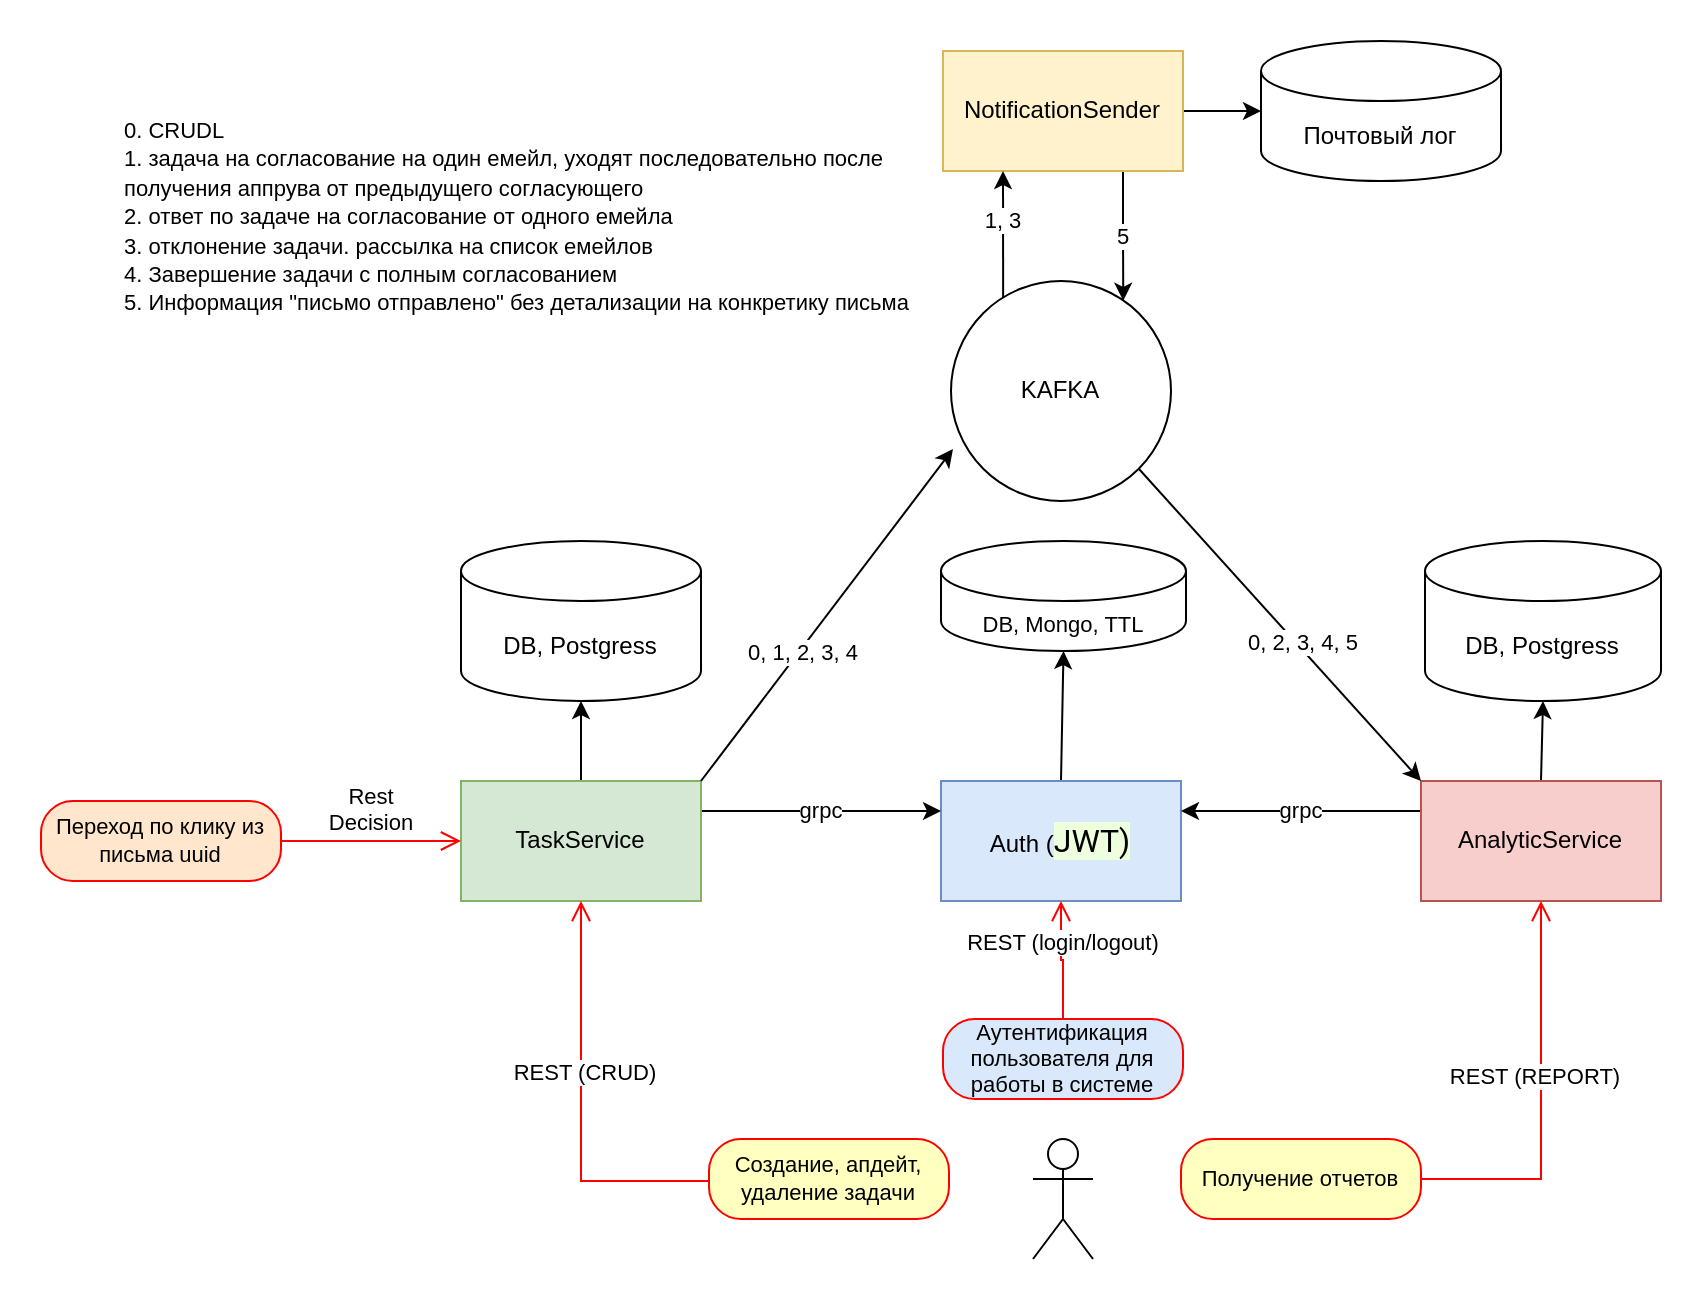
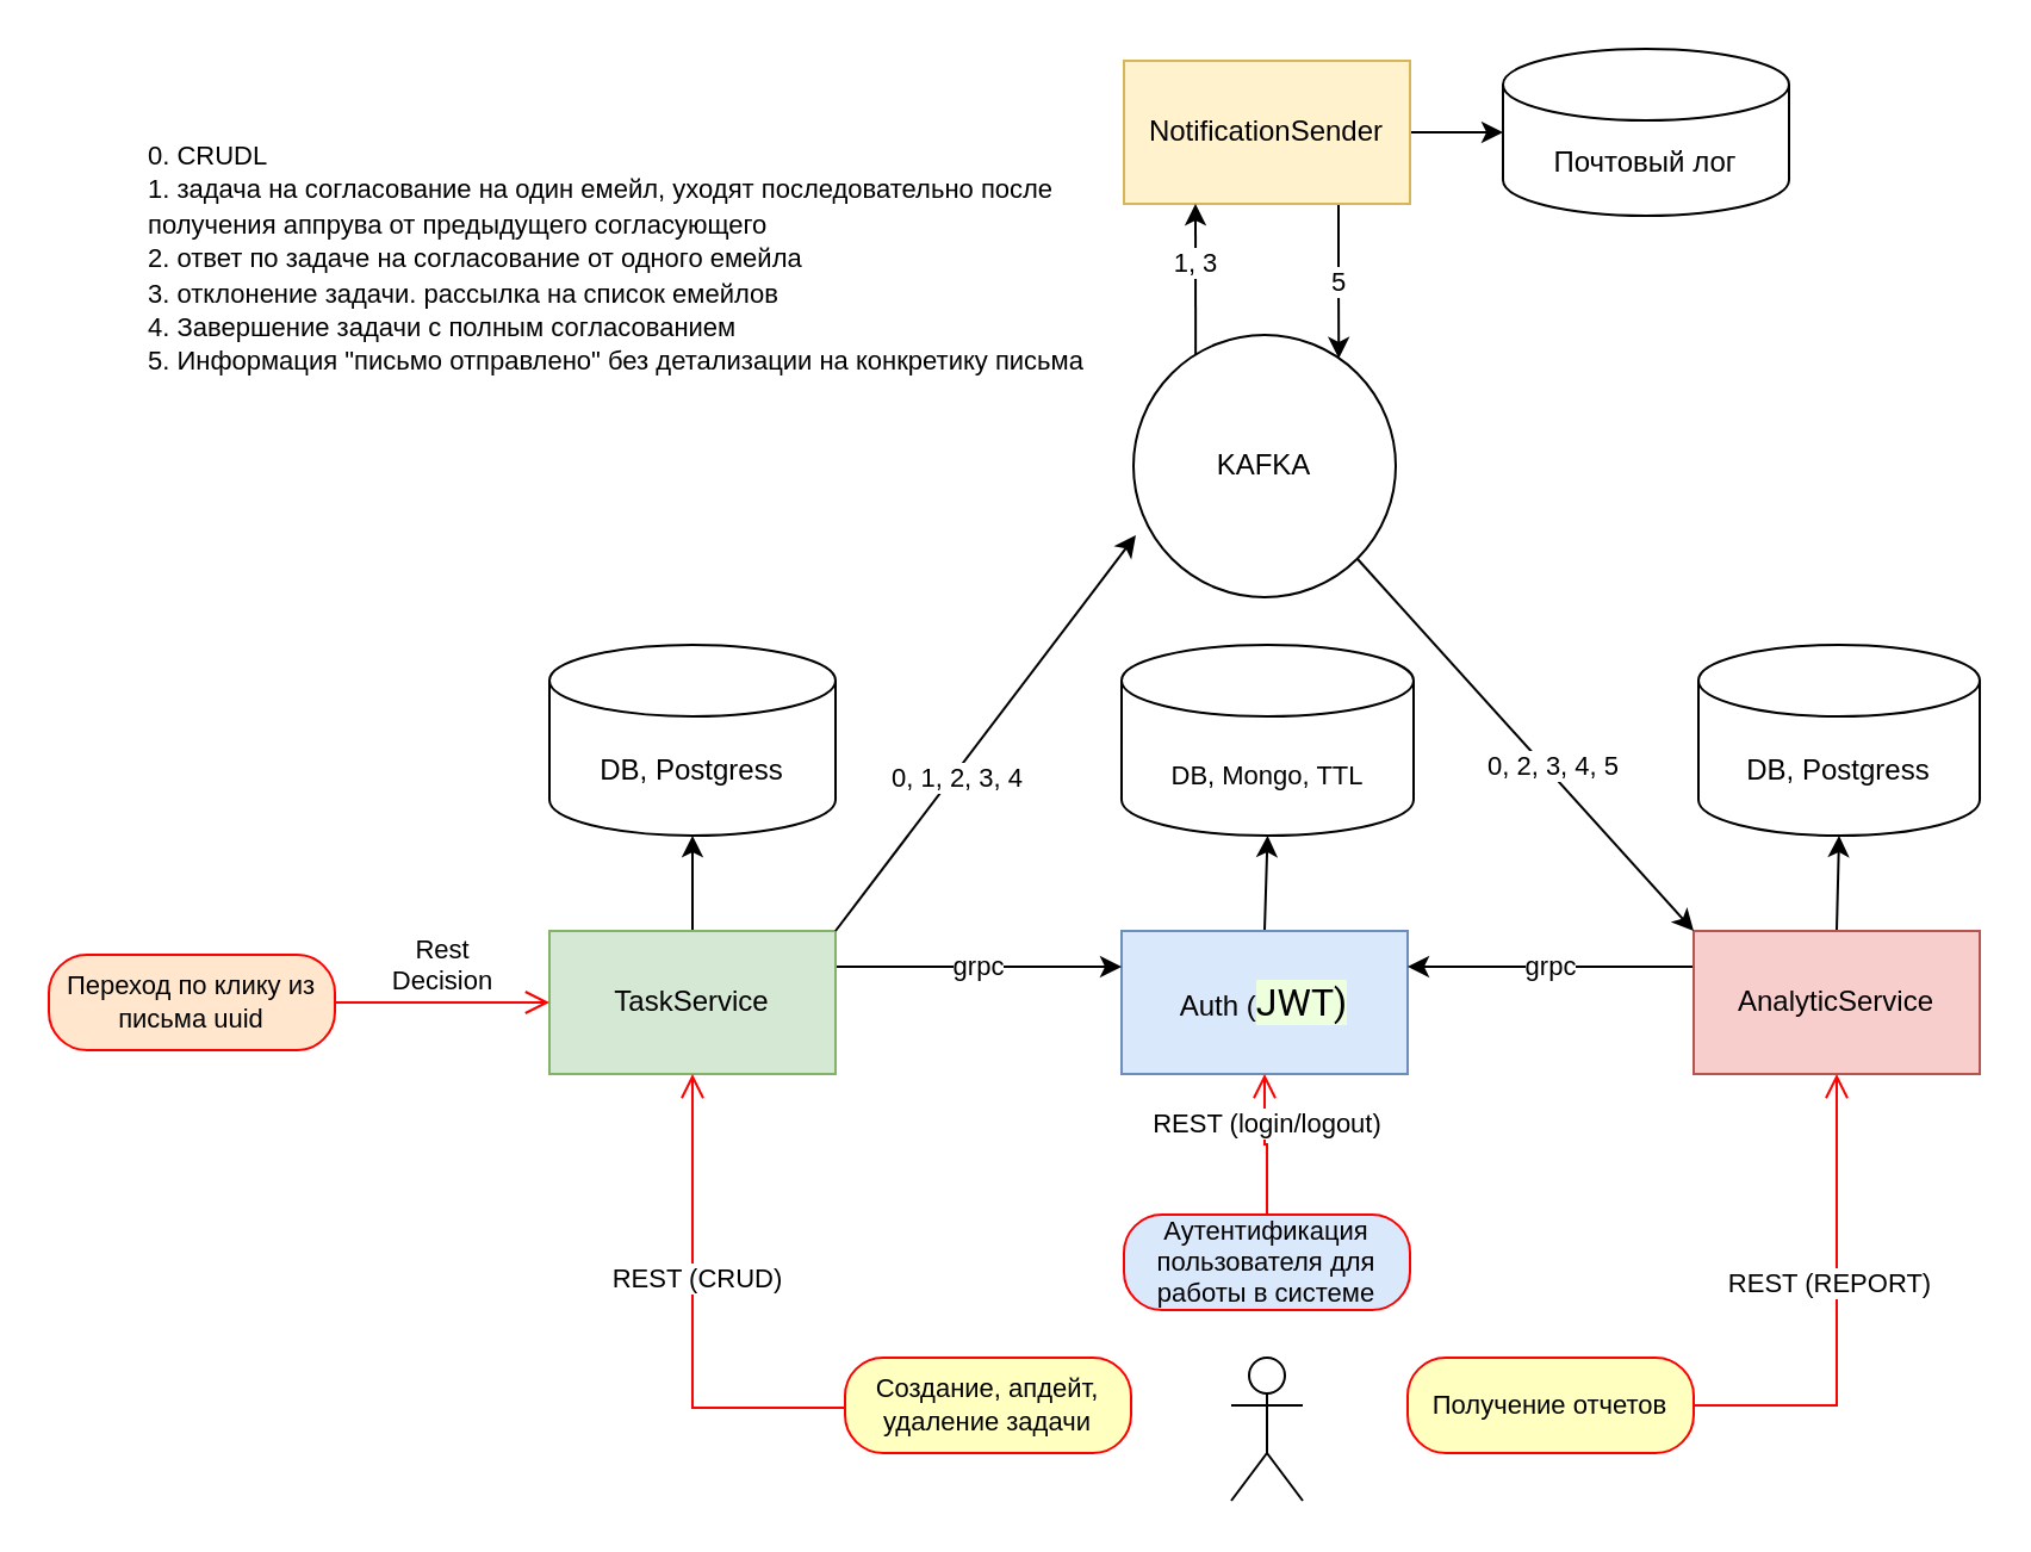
  <mxCell id="0" />
  <mxCell id="1" parent="0" />
  <mxCell id="2" style="edgeStyle=none;rounded=0;orthogonalLoop=1;jettySize=auto;html=1;exitX=0.5;exitY=0;exitDx=0;exitDy=0;entryX=0.5;entryY=1;entryDx=0;entryDy=0;entryPerimeter=0;fontSize=11;" parent="1" source="3" target="22" edge="1"><mxGeometry relative="1" as="geometry" /></mxCell>
  <mxCell id="3" value="Auth (&lt;span style=&quot;font-family: Roboto, -apple-system, BlinkMacSystemFont, &amp;quot;Apple Color Emoji&amp;quot;, &amp;quot;Segoe UI&amp;quot;, Oxygen, Ubuntu, Cantarell, &amp;quot;Fira Sans&amp;quot;, &amp;quot;Droid Sans&amp;quot;, &amp;quot;Helvetica Neue&amp;quot;, sans-serif; font-size: 16px; text-align: start; background-color: rgb(238, 255, 222);&quot;&gt;JWT)&lt;/span&gt;" style="rounded=0;whiteSpace=wrap;html=1;fillColor=#dae8fc;strokeColor=#6c8ebf;" parent="1" vertex="1"><mxGeometry x="470" y="390" width="120" height="60" as="geometry" /></mxCell>
  <mxCell id="4" style="rounded=0;orthogonalLoop=1;jettySize=auto;html=1;exitX=0.5;exitY=0;exitDx=0;exitDy=0;entryX=0.5;entryY=1;entryDx=0;entryDy=0;entryPerimeter=0;fontSize=11;" parent="1" source="6" target="24" edge="1"><mxGeometry relative="1" as="geometry" /></mxCell>
  <mxCell id="5" value="grpc" style="edgeStyle=orthogonalEdgeStyle;rounded=0;orthogonalLoop=1;jettySize=auto;html=1;exitX=1;exitY=0.25;exitDx=0;exitDy=0;entryX=0;entryY=0.25;entryDx=0;entryDy=0;fontSize=11;" edge="1" parent="1" source="6" target="3"><mxGeometry relative="1" as="geometry" /></mxCell>
  <mxCell id="6" value="TaskService&lt;br&gt;" style="rounded=0;whiteSpace=wrap;html=1;fillColor=#d5e8d4;strokeColor=#82b366;" parent="1" vertex="1"><mxGeometry x="230" y="390" width="120" height="60" as="geometry" /></mxCell>
  <mxCell id="7" style="edgeStyle=orthogonalEdgeStyle;rounded=0;orthogonalLoop=1;jettySize=auto;html=1;exitX=1;exitY=0.5;exitDx=0;exitDy=0;entryX=0;entryY=0.5;entryDx=0;entryDy=0;entryPerimeter=0;fontSize=11;" parent="1" source="9" target="23" edge="1"><mxGeometry relative="1" as="geometry" /></mxCell>
  <mxCell id="8" value="5" style="edgeStyle=orthogonalEdgeStyle;rounded=0;orthogonalLoop=1;jettySize=auto;html=1;exitX=0.75;exitY=1;exitDx=0;exitDy=0;entryX=0.783;entryY=0.09;entryDx=0;entryDy=0;entryPerimeter=0;fontSize=11;" edge="1" parent="1" source="9" target="16"><mxGeometry relative="1" as="geometry" /></mxCell>
  <mxCell id="9" value="NotificationSender" style="rounded=0;whiteSpace=wrap;html=1;fillColor=#fff2cc;strokeColor=#d6b656;" parent="1" vertex="1"><mxGeometry x="471" y="25" width="120" height="60" as="geometry" /></mxCell>
  <mxCell id="10" style="edgeStyle=none;rounded=0;orthogonalLoop=1;jettySize=auto;html=1;exitX=0.5;exitY=0;exitDx=0;exitDy=0;entryX=0.5;entryY=1;entryDx=0;entryDy=0;entryPerimeter=0;fontSize=11;" parent="1" source="12" target="21" edge="1"><mxGeometry relative="1" as="geometry" /></mxCell>
  <mxCell id="11" value="grpc" style="edgeStyle=orthogonalEdgeStyle;rounded=0;orthogonalLoop=1;jettySize=auto;html=1;exitX=0;exitY=0.25;exitDx=0;exitDy=0;entryX=1;entryY=0.25;entryDx=0;entryDy=0;fontSize=11;" edge="1" parent="1" source="12" target="3"><mxGeometry relative="1" as="geometry" /></mxCell>
  <mxCell id="12" value="AnalyticService" style="rounded=0;whiteSpace=wrap;html=1;fillColor=#f8cecc;strokeColor=#b85450;" parent="1" vertex="1"><mxGeometry x="710" y="390" width="120" height="60" as="geometry" /></mxCell>
  <mxCell id="13" value="1, 3" style="edgeStyle=none;rounded=0;orthogonalLoop=1;jettySize=auto;html=1;exitX=0.237;exitY=0.092;exitDx=0;exitDy=0;entryX=0.25;entryY=1;entryDx=0;entryDy=0;fontSize=11;exitPerimeter=0;" parent="1" source="16" target="9" edge="1"><mxGeometry x="0.232" relative="1" as="geometry"><mxPoint x="516" y="140" as="sourcePoint" /><mxPoint x="517" y="85" as="targetPoint" /><mxPoint as="offset" /></mxGeometry></mxCell>
  <mxCell id="14" style="edgeStyle=none;rounded=0;orthogonalLoop=1;jettySize=auto;html=1;exitX=1;exitY=1;exitDx=0;exitDy=0;entryX=0;entryY=0;entryDx=0;entryDy=0;fontSize=11;" parent="1" source="16" target="12" edge="1"><mxGeometry relative="1" as="geometry" /></mxCell>
  <mxCell id="15" value="0, 2, 3, 4, 5" style="edgeLabel;html=1;align=center;verticalAlign=middle;resizable=0;points=[];fontSize=11;" parent="14" vertex="1" connectable="0"><mxGeometry x="-0.605" y="-1" relative="1" as="geometry"><mxPoint x="54" y="55" as="offset" /></mxGeometry></mxCell>
  <mxCell id="16" value="KAFKA" style="ellipse;whiteSpace=wrap;html=1;aspect=fixed;" parent="1" vertex="1"><mxGeometry x="475" y="140" width="110" height="110" as="geometry" /></mxCell>
  <mxCell id="17" value="" style="endArrow=classic;html=1;rounded=0;entryX=0.009;entryY=0.764;entryDx=0;entryDy=0;entryPerimeter=0;" parent="1" target="16" edge="1"><mxGeometry width="50" height="50" relative="1" as="geometry"><mxPoint x="350" y="390" as="sourcePoint" /><mxPoint x="640" y="290" as="targetPoint" /></mxGeometry></mxCell>
  <mxCell id="18" value="0, 1, 2, 3, 4" style="edgeLabel;html=1;align=center;verticalAlign=middle;resizable=0;points=[];fontSize=11;" parent="17" vertex="1" connectable="0"><mxGeometry x="-0.211" y="-1" relative="1" as="geometry"><mxPoint as="offset" /></mxGeometry></mxCell>
  <mxCell id="19" value="&lt;span style=&quot;font-size: 11px; background-color: initial;&quot;&gt;0. CRUDL&lt;/span&gt;&lt;br&gt;&lt;span style=&quot;font-size: 11px; background-color: initial;&quot;&gt;1. задача на согласование на один емейл, уходят последовательно после получения аппрува от предыдущего согласующего&lt;/span&gt;&lt;br&gt;&lt;span style=&quot;font-size: 11px; background-color: initial;&quot;&gt;2. ответ по задаче на согласование от одного емейла&lt;/span&gt;&lt;br&gt;&lt;span style=&quot;font-size: 11px; background-color: initial;&quot;&gt;3. отклонение задачи. рассылка на список емейлов&lt;br&gt;4. Завершение задачи с полным согласованием&lt;br&gt;5. Информация &quot;письмо отправлено&quot; без детализации на конкретику письма&lt;br&gt;&lt;br&gt;&lt;/span&gt;" style="text;html=1;strokeColor=none;fillColor=none;align=left;verticalAlign=middle;whiteSpace=wrap;rounded=0;" parent="1" vertex="1"><mxGeometry x="60" y="40" width="400" height="150" as="geometry" /></mxCell>
  <mxCell id="20" value="" style="shape=umlActor;verticalLabelPosition=bottom;verticalAlign=top;html=1;outlineConnect=0;" parent="1" vertex="1"><mxGeometry x="516" y="569" width="30" height="60" as="geometry" /></mxCell>
  <mxCell id="21" value="DB, Postgress" style="shape=cylinder3;whiteSpace=wrap;html=1;boundedLbl=1;backgroundOutline=1;size=15;" parent="1" vertex="1"><mxGeometry x="712" y="270" width="118" height="80" as="geometry" /></mxCell>
- <mxCell id="22" value="&lt;font style=&quot;font-size: 11px;&quot;&gt;DB, Mongo, TTL&lt;/font&gt;" style="shape=cylinder3;whiteSpace=wrap;html=1;boundedLbl=1;backgroundOutline=1;size=15;fontSize=18;" parent="1" vertex="1"><mxGeometry x="470" y="270" width="122.5" height="55" as="geometry" /></mxCell>
+ <mxCell id="22" value="&lt;font style=&quot;font-size: 11px;&quot;&gt;DB, Mongo, TTL&lt;/font&gt;" style="shape=cylinder3;whiteSpace=wrap;html=1;boundedLbl=1;backgroundOutline=1;size=15;fontSize=18;" parent="1" vertex="1"><mxGeometry x="470" y="270" width="122.5" height="80" as="geometry" /></mxCell>
  <mxCell id="23" value="Почтовый лог" style="shape=cylinder3;whiteSpace=wrap;html=1;boundedLbl=1;backgroundOutline=1;size=15;" parent="1" vertex="1"><mxGeometry x="630" y="20" width="120" height="70" as="geometry" /></mxCell>
  <mxCell id="24" value="DB, Postgress" style="shape=cylinder3;whiteSpace=wrap;html=1;boundedLbl=1;backgroundOutline=1;size=15;" parent="1" vertex="1"><mxGeometry x="230" y="270" width="120" height="80" as="geometry" /></mxCell>
  <mxCell id="25" value="Создание, апдейт, удаление задачи" style="rounded=1;whiteSpace=wrap;html=1;arcSize=40;fontColor=#000000;fillColor=#ffffc0;strokeColor=#ff0000;fontSize=11;" parent="1" vertex="1"><mxGeometry x="354" y="569" width="120" height="40" as="geometry" /></mxCell>
  <mxCell id="26" value="" style="edgeStyle=orthogonalEdgeStyle;html=1;verticalAlign=bottom;endArrow=open;endSize=8;strokeColor=#ff0000;rounded=0;fontSize=11;exitX=0;exitY=0.5;exitDx=0;exitDy=0;entryX=0.5;entryY=1;entryDx=0;entryDy=0;" parent="1" source="25" target="6" edge="1"><mxGeometry relative="1" as="geometry"><mxPoint x="290" y="470" as="targetPoint" /><Array as="points"><mxPoint x="354" y="590" /><mxPoint x="290" y="590" /></Array></mxGeometry></mxCell>
  <mxCell id="27" value="REST (CRUD)" style="edgeLabel;html=1;align=center;verticalAlign=middle;resizable=0;points=[];fontSize=11;" parent="26" vertex="1" connectable="0"><mxGeometry x="0.171" relative="1" as="geometry"><mxPoint x="1" as="offset" /></mxGeometry></mxCell>
  <mxCell id="28" value="Аутентификация пользователя для работы в системе" style="rounded=1;whiteSpace=wrap;html=1;arcSize=40;fontColor=#000000;fillColor=#dae8fc;strokeColor=#ff0000;fontSize=11;" parent="1" vertex="1"><mxGeometry x="471" y="509" width="120" height="40" as="geometry" /></mxCell>
  <mxCell id="29" value="REST (login/logout)" style="edgeStyle=orthogonalEdgeStyle;html=1;verticalAlign=bottom;endArrow=open;endSize=8;strokeColor=#ff0000;rounded=0;fontSize=11;entryX=0.5;entryY=1;entryDx=0;entryDy=0;exitX=0.5;exitY=0;exitDx=0;exitDy=0;" parent="1" source="28" target="3" edge="1"><mxGeometry relative="1" as="geometry"><mxPoint x="495" y="740" as="targetPoint" /></mxGeometry></mxCell>
  <mxCell id="30" value="Получение отчетов" style="rounded=1;whiteSpace=wrap;html=1;arcSize=40;fontColor=#000000;fillColor=#ffffc0;strokeColor=#ff0000;fontSize=11;" parent="1" vertex="1"><mxGeometry x="590" y="569" width="120" height="40" as="geometry" /></mxCell>
  <mxCell id="31" value="" style="edgeStyle=orthogonalEdgeStyle;html=1;verticalAlign=bottom;endArrow=open;endSize=8;strokeColor=#ff0000;rounded=0;fontSize=11;entryX=0.5;entryY=1;entryDx=0;entryDy=0;exitX=1;exitY=0.5;exitDx=0;exitDy=0;" parent="1" source="30" target="12" edge="1"><mxGeometry relative="1" as="geometry"><mxPoint x="690" y="830" as="targetPoint" /></mxGeometry></mxCell>
  <mxCell id="32" value="REST (REPORT)" style="edgeLabel;html=1;align=center;verticalAlign=middle;resizable=0;points=[];fontSize=11;" parent="31" vertex="1" connectable="0"><mxGeometry x="0.126" y="4" relative="1" as="geometry"><mxPoint as="offset" /></mxGeometry></mxCell>
  <mxCell id="33" value="Переход по клику из письма uuid" style="rounded=1;whiteSpace=wrap;html=1;arcSize=40;fontColor=#000000;fillColor=#ffe6cc;strokeColor=#ff0000;fontSize=11;" parent="1" vertex="1"><mxGeometry x="20" y="400" width="120" height="40" as="geometry" /></mxCell>
  <mxCell id="34" value="Rest&lt;br&gt;Decision" style="edgeStyle=orthogonalEdgeStyle;html=1;verticalAlign=bottom;endArrow=open;endSize=8;strokeColor=#ff0000;rounded=0;fontSize=11;entryX=0;entryY=0.5;entryDx=0;entryDy=0;" parent="1" source="33" target="6" edge="1"><mxGeometry relative="1" as="geometry"><mxPoint x="110" y="390" as="targetPoint" /><Array as="points"><mxPoint x="170" y="420" /><mxPoint x="170" y="420" /></Array></mxGeometry></mxCell>
